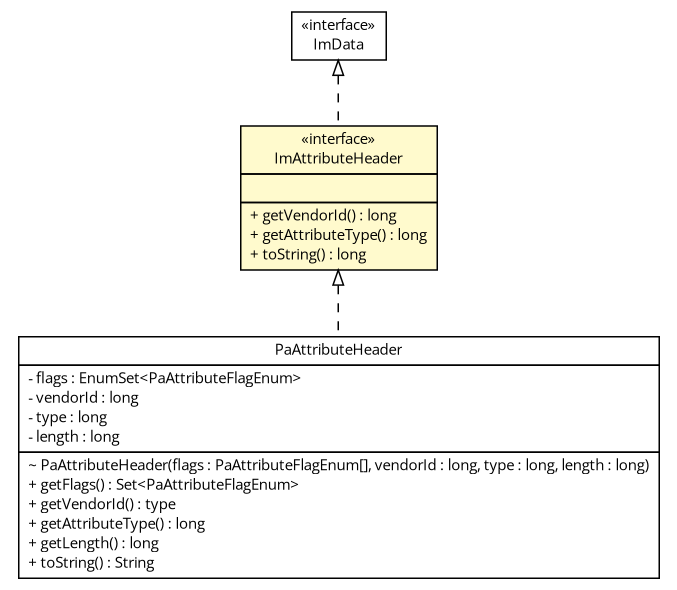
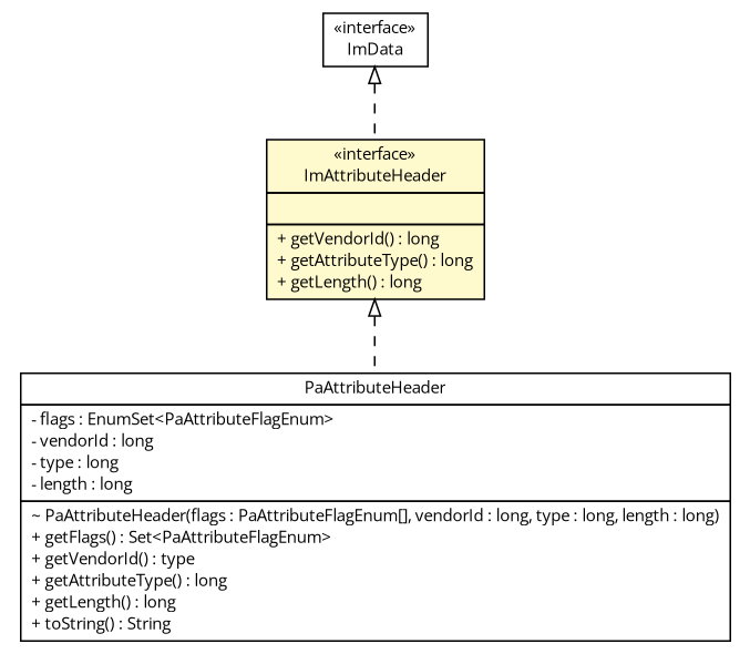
  digraph {
    fontname="Open Sans"
    nodesep=0.25
    ranksep=0.5
    node [fontcolor=black fontname="Open Sans" fontsize=10.0 shape=plaintext]
    edge [arrowtail=empty dir=back fontname="Open Sans" fontsize=10 headport=p labelfontname=Helvetica labelfontsize=10 style=dashed tailport=p]
-   n1 [label=<<table title="de.hsbremen.tc.tnc.message.m.attribute.ImAttributeHeader" border="0" cellborder="1" cellspacing="0" cellpadding="2" port="p" bgcolor="lemonChiffon" href="./ImAttributeHeader.html"> 		<tr><td><table border="0" cellspacing="0" cellpadding="1"> <tr><td align="center" balign="center"> &#171;interface&#187; </td></tr> <tr><td align="center" balign="center"> ImAttributeHeader </td></tr> 		</table></td></tr> 		<tr><td><table border="0" cellspacing="0" cellpadding="1"> <tr><td align="left" balign="left">  </td></tr> 		</table></td></tr> 		<tr><td><table border="0" cellspacing="0" cellpadding="1"> <tr><td align="left" balign="left"> + getVendorId() : long </td></tr> <tr><td align="left" balign="left"> + getAttributeType() : long </td></tr> <tr><td align="left" balign="left"> + toString() : long </td></tr> 		</table></td></tr> 		</table>>]
+   n1 [label=<<table title="de.hsbremen.tc.tnc.message.m.attribute.ImAttributeHeader" border="0" cellborder="1" cellspacing="0" cellpadding="2" port="p" bgcolor="lemonChiffon" href="./ImAttributeHeader.html"> 		<tr><td><table border="0" cellspacing="0" cellpadding="1"> <tr><td align="center" balign="center"> &#171;interface&#187; </td></tr> <tr><td align="center" balign="center"> ImAttributeHeader </td></tr> 		</table></td></tr> 		<tr><td><table border="0" cellspacing="0" cellpadding="1"> <tr><td align="left" balign="left">  </td></tr> 		</table></td></tr> 		<tr><td><table border="0" cellspacing="0" cellpadding="1"> <tr><td align="left" balign="left"> + getVendorId() : long </td></tr> <tr><td align="left" balign="left"> + getAttributeType() : long </td></tr> <tr><td align="left" balign="left"> + getLength() : long </td></tr> 		</table></td></tr> 		</table>>]
    n2 [label=<<table title="org.ietf.nea.pa.attribute.PaAttributeHeader" border="0" cellborder="1" cellspacing="0" cellpadding="2" port="p" href="../../../../../../../org/ietf/nea/pa/attribute/PaAttributeHeader.html"> 		<tr><td><table border="0" cellspacing="0" cellpadding="1"> <tr><td align="center" balign="center"> PaAttributeHeader </td></tr> 		</table></td></tr> 		<tr><td><table border="0" cellspacing="0" cellpadding="1"> <tr><td align="left" balign="left"> - flags : EnumSet&lt;PaAttributeFlagEnum&gt; </td></tr> <tr><td align="left" balign="left"> - vendorId : long </td></tr> <tr><td align="left" balign="left"> - type : long </td></tr> <tr><td align="left" balign="left"> - length : long </td></tr> 		</table></td></tr> 		<tr><td><table border="0" cellspacing="0" cellpadding="1"> <tr><td align="left" balign="left"> ~ PaAttributeHeader(flags : PaAttributeFlagEnum[], vendorId : long, type : long, length : long) </td></tr> <tr><td align="left" balign="left"> + getFlags() : Set&lt;PaAttributeFlagEnum&gt; </td></tr> <tr><td align="left" balign="left"> + getVendorId() : type </td></tr> <tr><td align="left" balign="left"> + getAttributeType() : long </td></tr> <tr><td align="left" balign="left"> + getLength() : long </td></tr> <tr><td align="left" balign="left"> + toString() : String </td></tr> 		</table></td></tr> 		</table>>]
    n3 [label=<<table title="de.hsbremen.tc.tnc.message.m.ImData" border="0" cellborder="1" cellspacing="0" cellpadding="2" port="p" href="../ImData.html"> 		<tr><td><table border="0" cellspacing="0" cellpadding="1"> <tr><td align="center" balign="center"> &#171;interface&#187; </td></tr> <tr><td align="center" balign="center"> ImData </td></tr> 		</table></td></tr> 		</table>>]
    n1 -> n2
    n3 -> n1
  }
